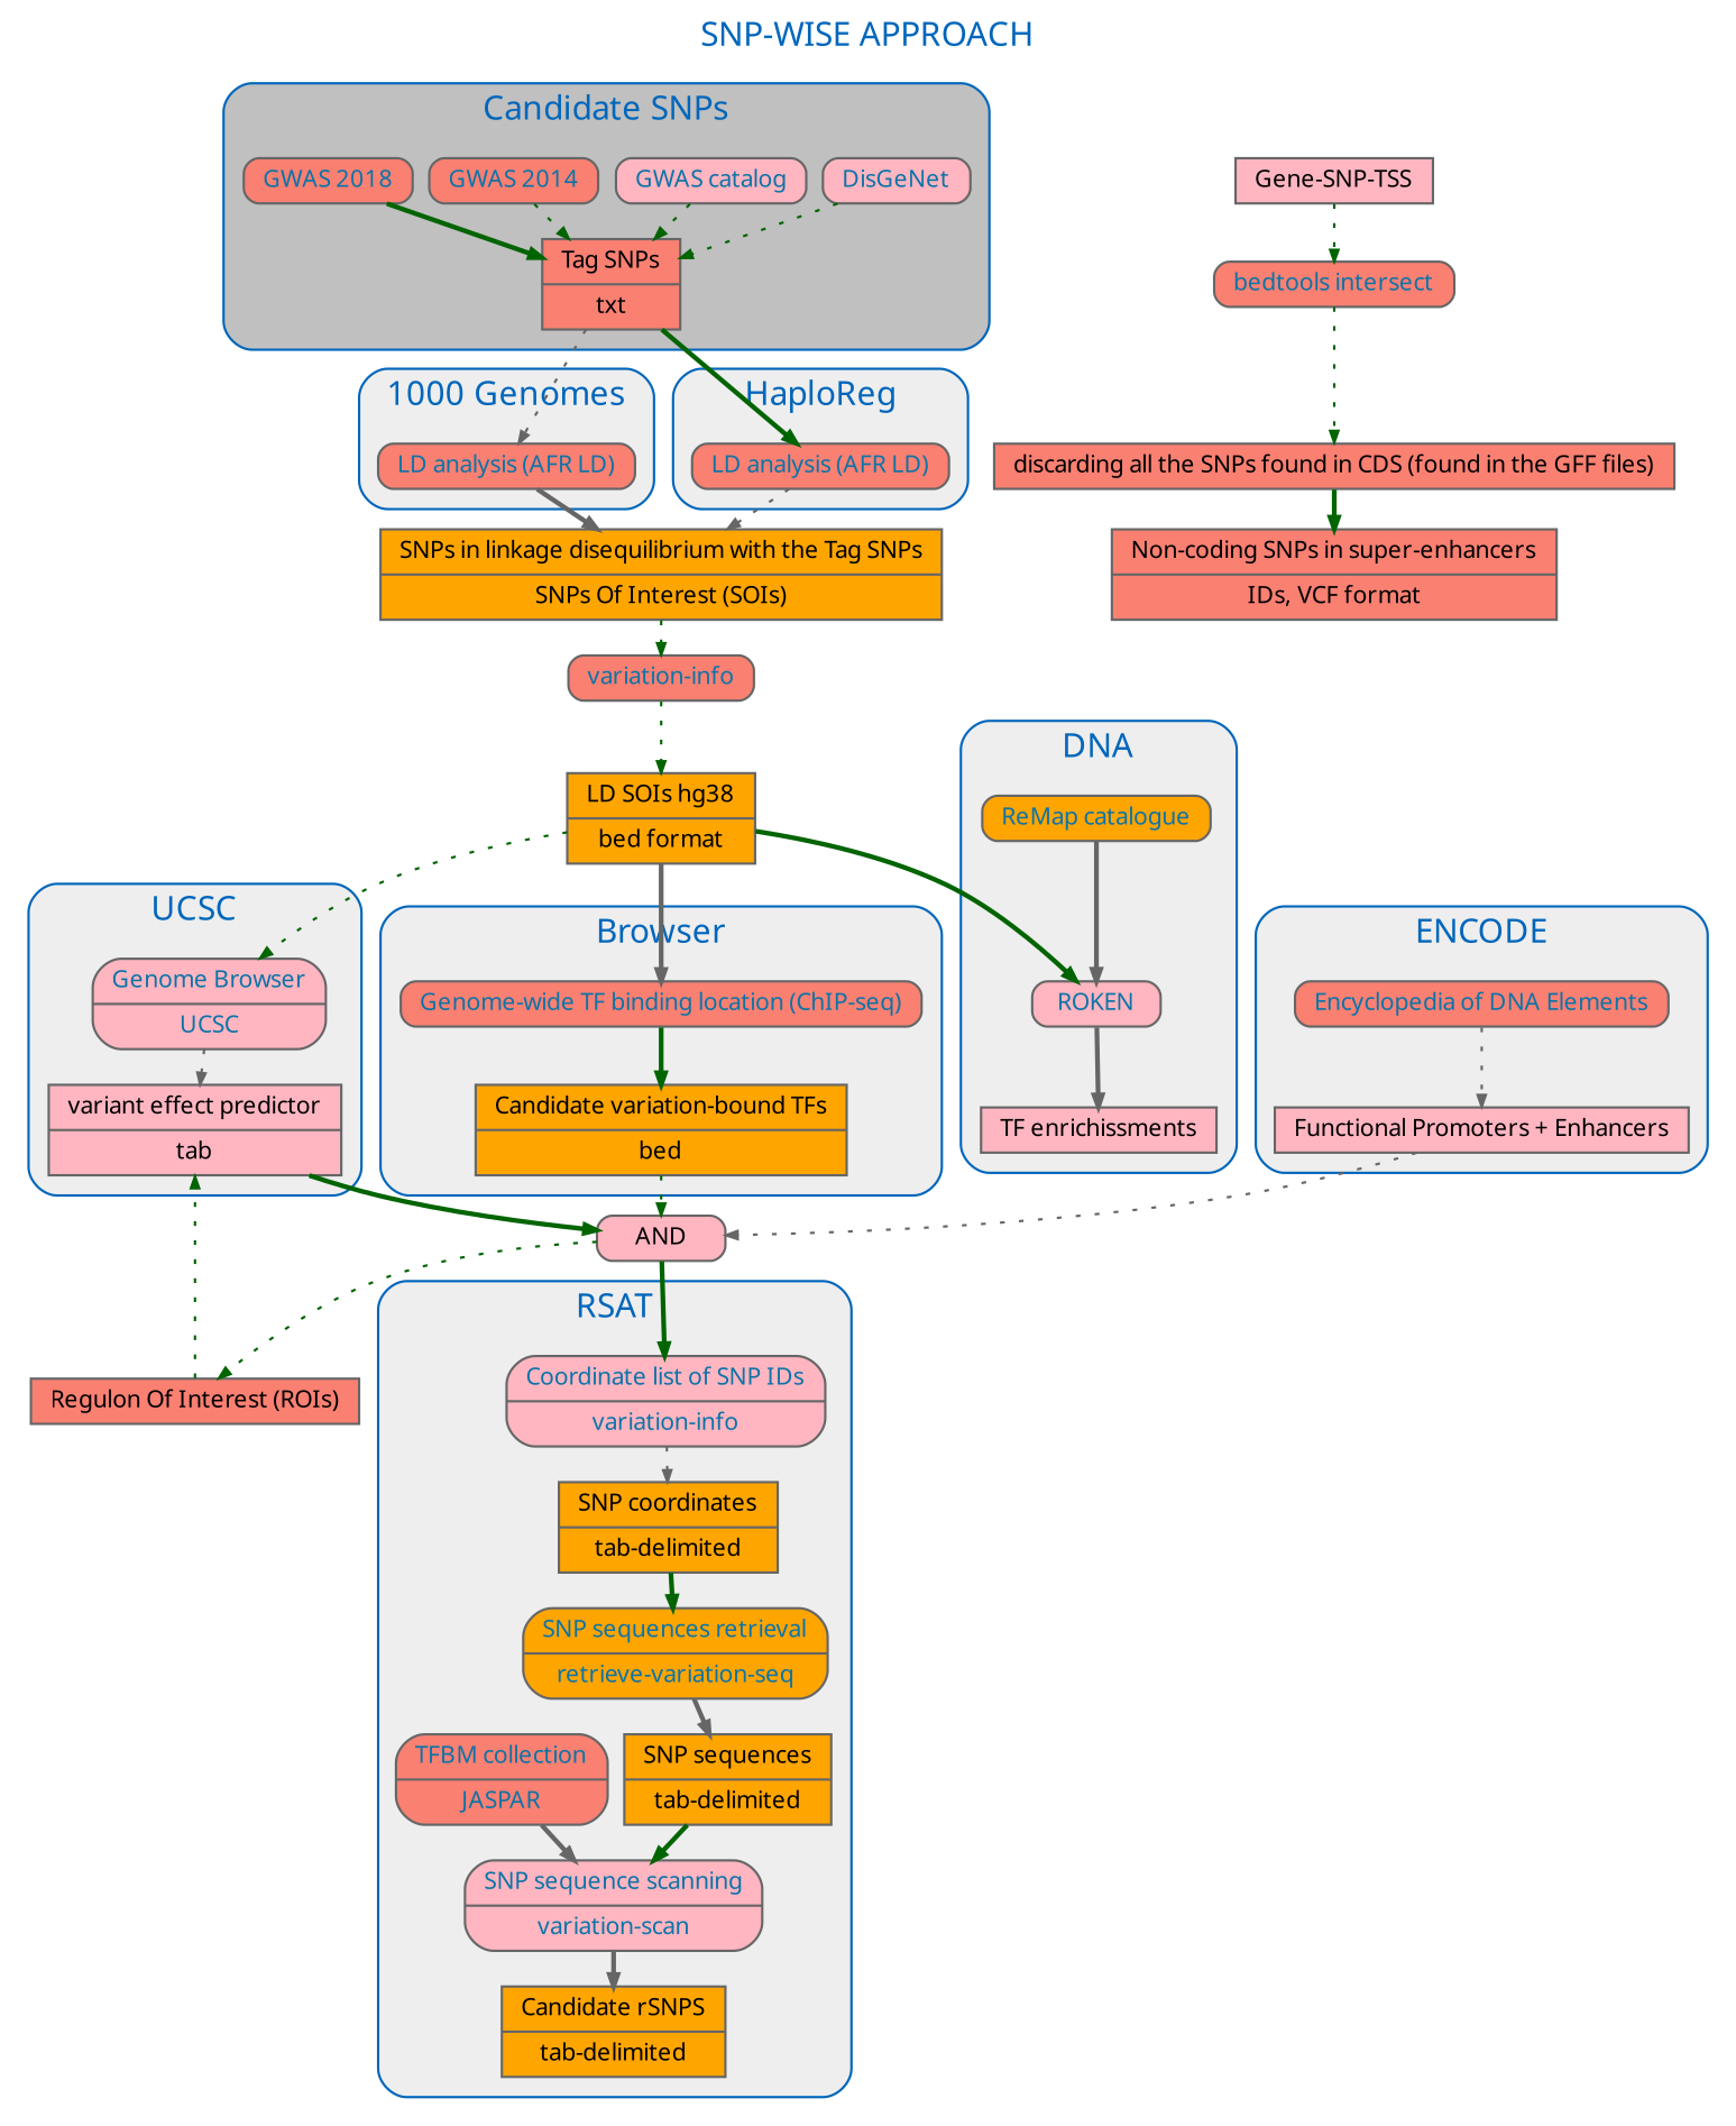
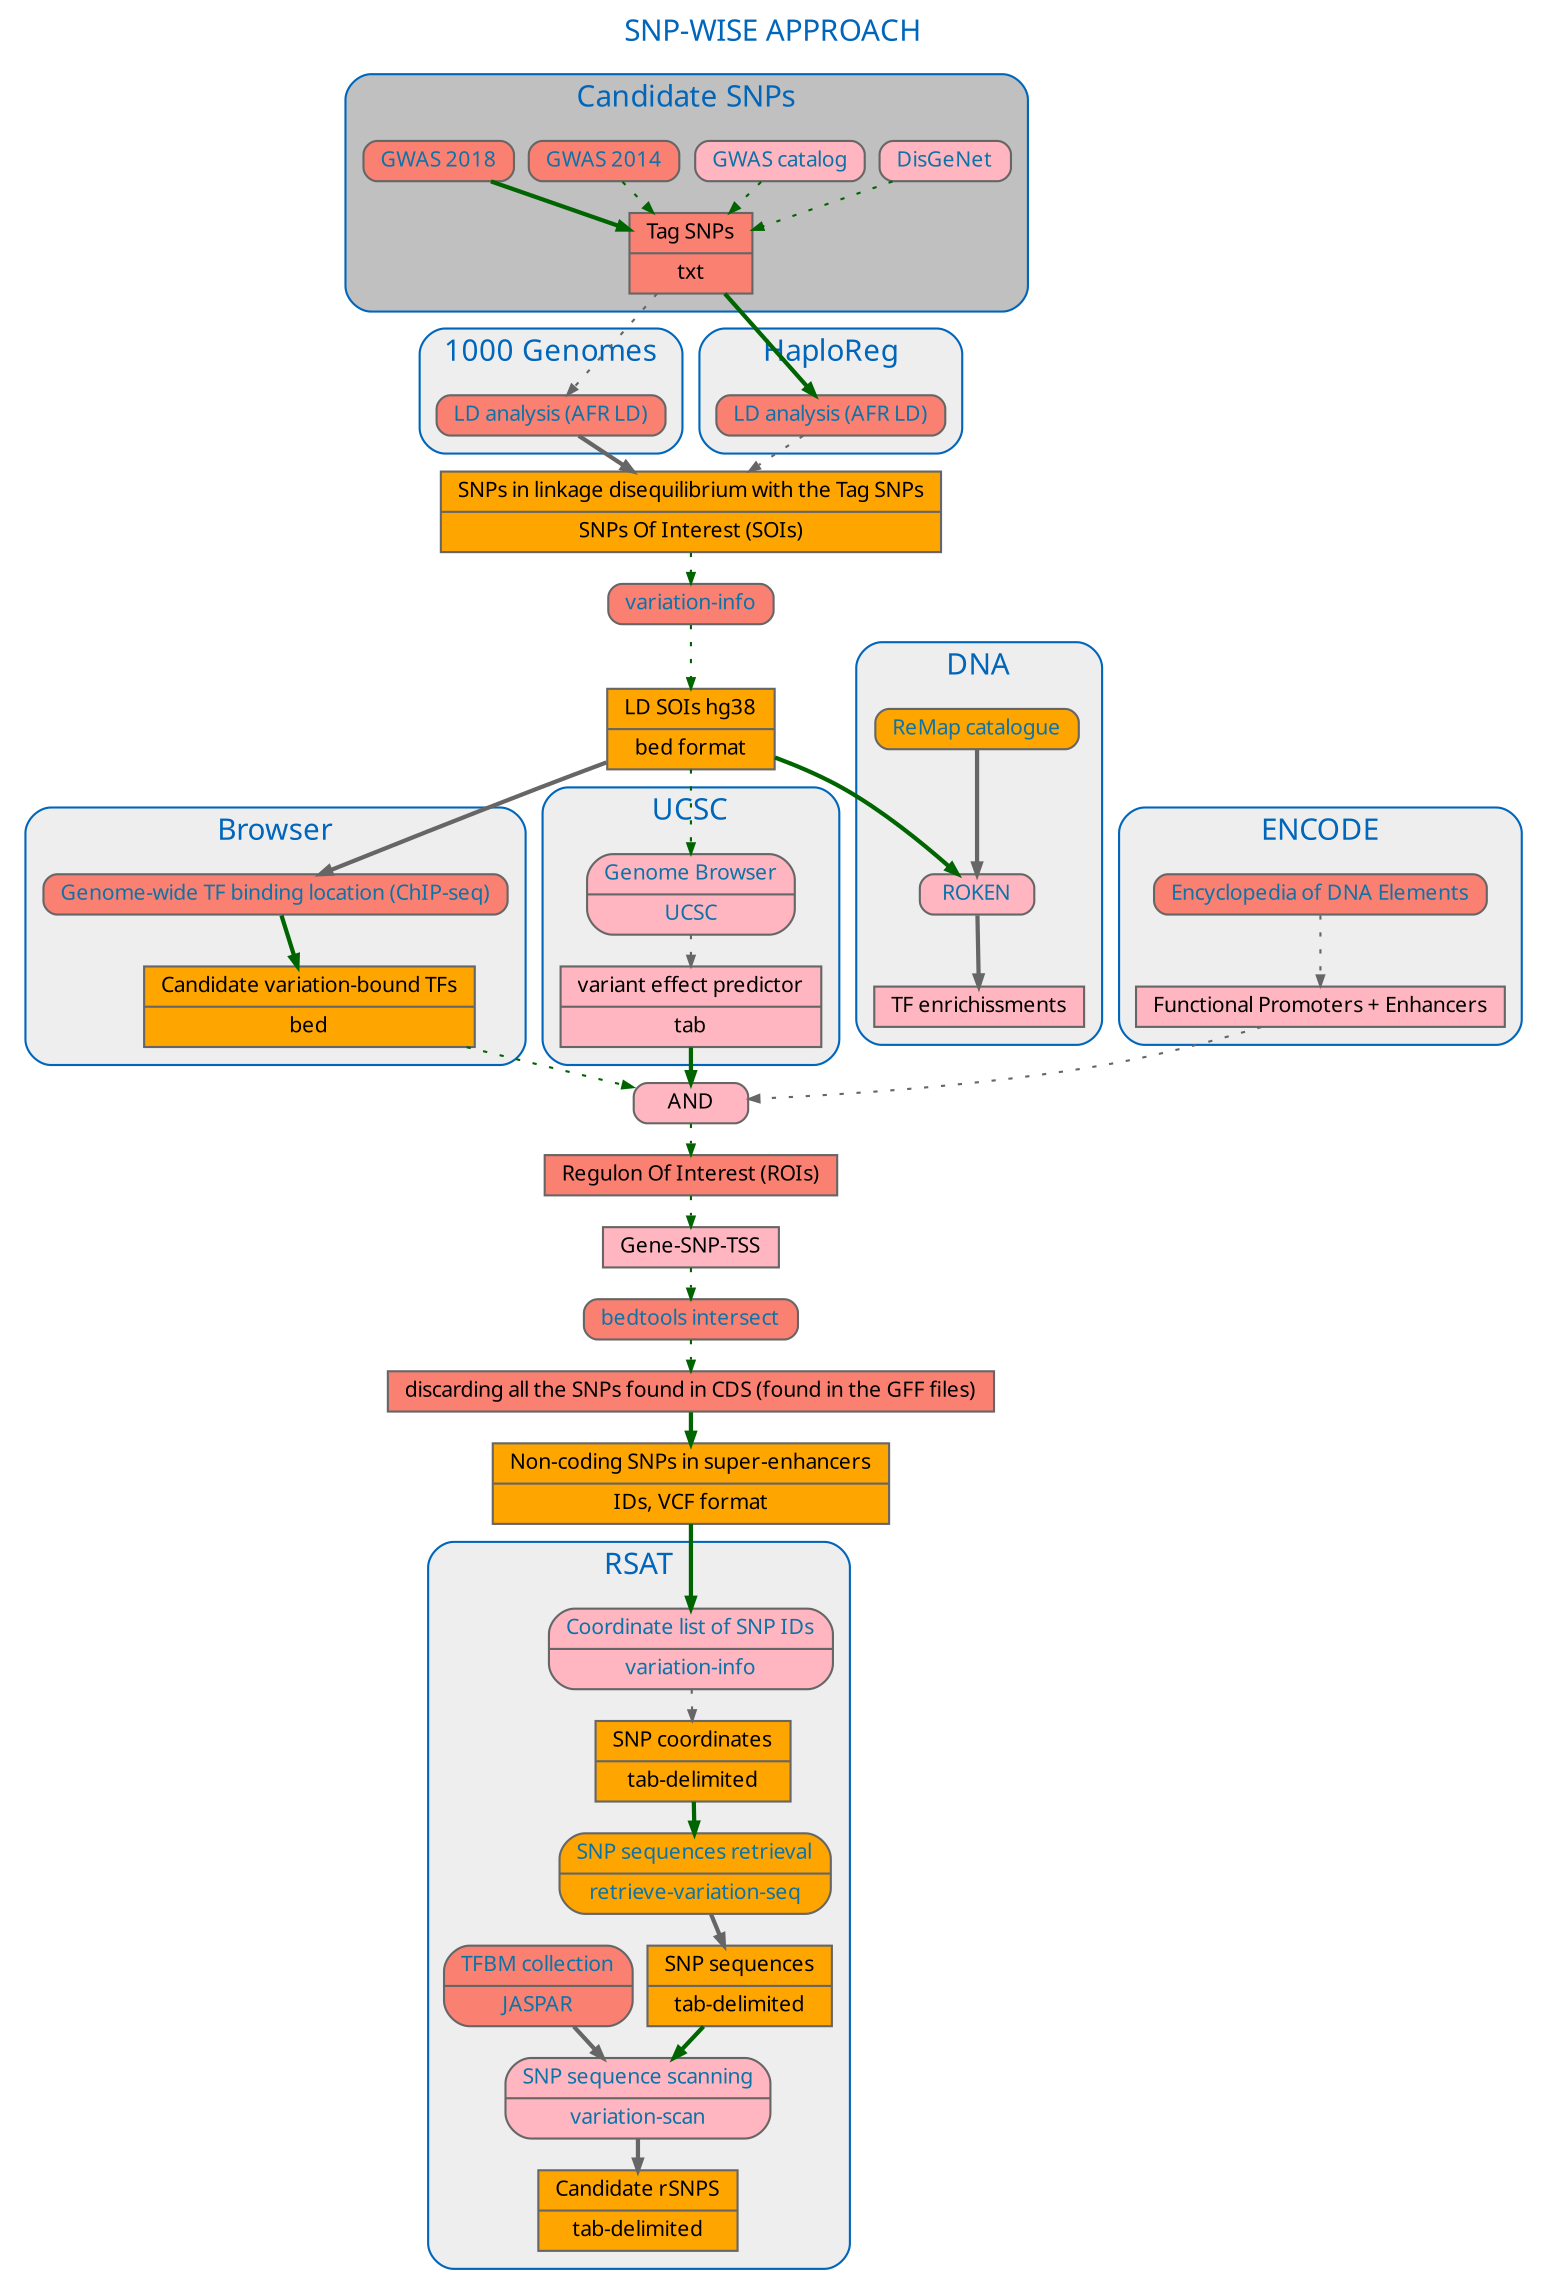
  digraph {
    fontcolor="#0066BB"
    fontname=ArialBlack
    fontsize=14
    label="SNP-WISE APPROACH"
    labelloc=t
    nodesep=0.1
    ranksep=0.2
    node [color="#666666" fillcolor=salmon fontcolor="#0D73A7" fontname=ArialMT fontsize=10 shape=record style="rounded,filled"]
    edge [arrowsize=0.5 color=darkgreen fontname=ArialMT fontsize=10 labelfontname=ArialMT labelfontsize=10 style=dotted]
    n1 [fillcolor=lightpink height=0.2 label="{DisGeNet}"]
    n2 [fillcolor=lightpink height=0.2 label="{GWAS catalog}"]
    n3 [height=0.2 label="{GWAS 2014}"]
    n4 [height=0.2 label="{GWAS 2018}"]
    n5 [height=0.2 label="{Tag SNPs|txt}" style=filled fontcolor=""]
    n6 [height=0.2 label="{LD analysis (AFR LD)}"]
    n7 [fillcolor=lightpink height=0.2 label="{Genome Browser | UCSC}"]
    n8 [fillcolor=lightpink height=0.2 label="{variant effect predictor| tab }" style=filled fontcolor=""]
    n9 [fillcolor=lightpink height=0.2 label="{ROKEN}"]
    n10 [fillcolor=lightpink height=0.2 label="{TF enrichissments}" style=filled fontcolor=""]
    n11 [fillcolor=orange height=0.2 label="{ReMap catalogue}"]
    n12 [height=0.2 label="{LD analysis (AFR LD)}"]
    n13 [height=0.2 label="{Genome-wide TF binding location (ChIP-seq)}"]
    n14 [fillcolor=orange height=0.2 label="{Candidate variation-bound TFs| bed }" style=filled fontcolor=""]
    n15 [height=0.2 label="{Encyclopedia of DNA Elements}"]
    n16 [fillcolor=lightpink height=0.2 label="{Functional Promoters + Enhancers}" style=filled fontcolor=""]
    n17 [fillcolor=lightpink height=0.2 label="{Coordinate list of SNP IDs| variation-info}"]
    n18 [fillcolor=orange height=0.2 label="{SNP coordinates | tab-delimited }" style=filled fontcolor=""]
    n19 [fillcolor=orange height=0.2 label="{SNP sequences retrieval | retrieve-variation-seq}"]
    n20 [fillcolor=orange height=0.2 label="{SNP sequences | tab-delimited }" style=filled fontcolor=""]
    n21 [fillcolor=lightpink height=0.2 label="{SNP sequence scanning | variation-scan}"]
    n22 [fillcolor=orange height=0.2 label="{Candidate rSNPS | tab-delimited }" style=filled fontcolor=""]
    n23 [height=0.2 label="{TFBM collection | JASPAR}"]
    n24 [fillcolor=orange height=0.2 label="{SNPs in linkage disequilibrium with the Tag SNPs | SNPs Of Interest (SOIs)}" style=filled fontcolor=""]
    n25 [fillcolor=lightpink height=0.2 label="{AND}" fontcolor=""]
    n26 [height=0.2 label="{variation-info}"]
    n27 [height=0.2 label="{Regulon Of Interest (ROIs)}" style=filled fontcolor=""]
    n28 [fillcolor=orange height=0.2 label="{LD SOIs hg38| bed format}" style=filled fontcolor=""]
    n29 [fillcolor=lightpink height=0.2 label="{Gene-SNP-TSS}" style=filled fontcolor=""]
    n30 [height=0.2 label="{bedtools intersect}"]
    n31 [height=0.2 label="{discarding all the SNPs found in CDS (found in the GFF files)}" style=filled fontcolor=""]
-   n32 [height=0.2 label="{Non-coding SNPs in super-enhancers | IDs, VCF format}" style=filled fontcolor=""]
+   n32 [fillcolor=orange height=0.2 label="{Non-coding SNPs in super-enhancers | IDs, VCF format}" style=filled fontcolor=""]
    subgraph cluster_1 {
      bgcolor="#C0C0C0"
      color="#0066BB"
      label="Candidate SNPs"
      style=rounded
      n1
      n2
      n3
      n4
      n5
    }
    subgraph cluster_2 {
      bgcolor="#EEEEEE"
      color="#0066BB"
      label="1000 Genomes"
      style=rounded
      n6
    }
    subgraph cluster_3 {
      bgcolor="#EEEEEE"
      color="#0066BB"
      label=UCSC
      style=rounded
      n7
      n8
    }
    subgraph cluster_4 {
      bgcolor="#EEEEEE"
      color="#0066BB"
      label=DNA
      style=rounded
      n9
      n10
      n11
    }
    subgraph cluster_5 {
      bgcolor="#EEEEEE"
      color="#0066BB"
      label=HaploReg
      style=rounded
      n12
    }
    subgraph cluster_6 {
      bgcolor="#EEEEEE"
      color="#0066BB"
      label=Browser
      style=rounded
      n13
      n14
    }
    subgraph cluster_7 {
      bgcolor="#EEEEEE"
      color="#0066BB"
      label=ENCODE
      style=rounded
      n15
      n16
    }
    subgraph cluster_8 {
      bgcolor="#EEEEEE"
      color="#0066BB"
      label=RSAT
      style=rounded
      n17
      n18
      n19
      n20
      n21
      n22
      n23
    }
    n1 -> n5
    n2 -> n5
    n3 -> n5
    n4 -> n5 [style=bold]
    n5 -> n6 [color=gray40]
    n5 -> n12 [style=bold]
    n6 -> n24 [color=gray40 style=bold]
    n7 -> n8 [color=gray40]
    n8 -> n25 [style=bold]
    n9 -> n10 [color=gray40 style=bold]
    n11 -> n9 [color=gray40 style=bold]
    n12 -> n24 [color=gray40]
    n13 -> n14 [style=bold]
    n14 -> n25
    n15 -> n16 [color=gray40]
    n16 -> n25 [color=gray40]
    n17 -> n18 [color=gray40]
    n18 -> n19 [style=bold]
    n19 -> n20 [color=gray40 style=bold]
    n20 -> n21 [style=bold]
    n21 -> n22 [color=gray40 style=bold]
    n23 -> n21 [color=gray40 style=bold]
    n24 -> n26
    n25 -> n27
    n26 -> n28
-   n27 -> n8
+   n27 -> n29
    n28 -> n7
    n28 -> n9 [style=bold]
    n28 -> n13 [color=gray40 style=bold]
    n29 -> n30
    n30 -> n31
    n31 -> n32 [style=bold]
-   n25 -> n17 [style=bold]
+   n32 -> n17 [style=bold]
  }
